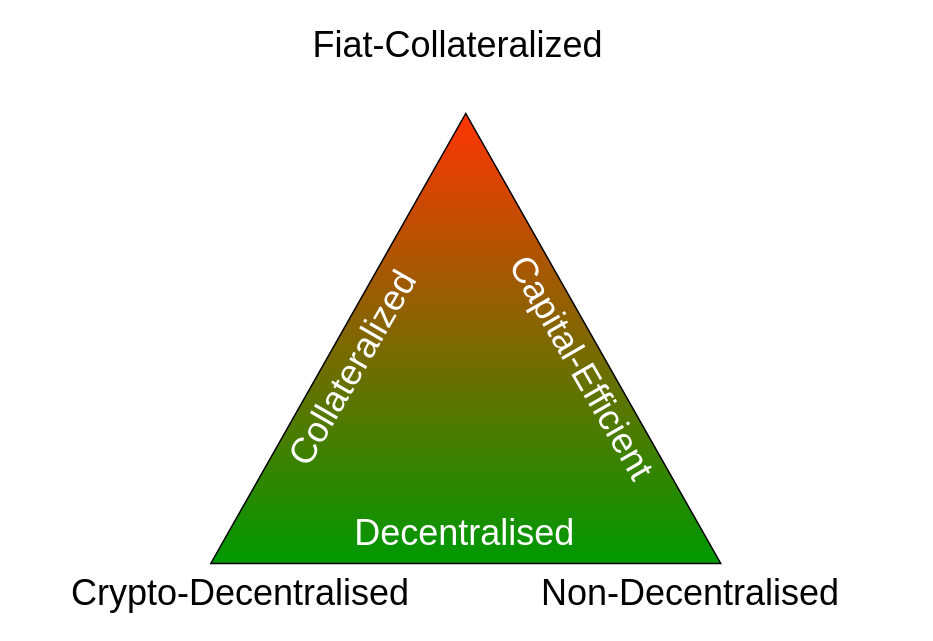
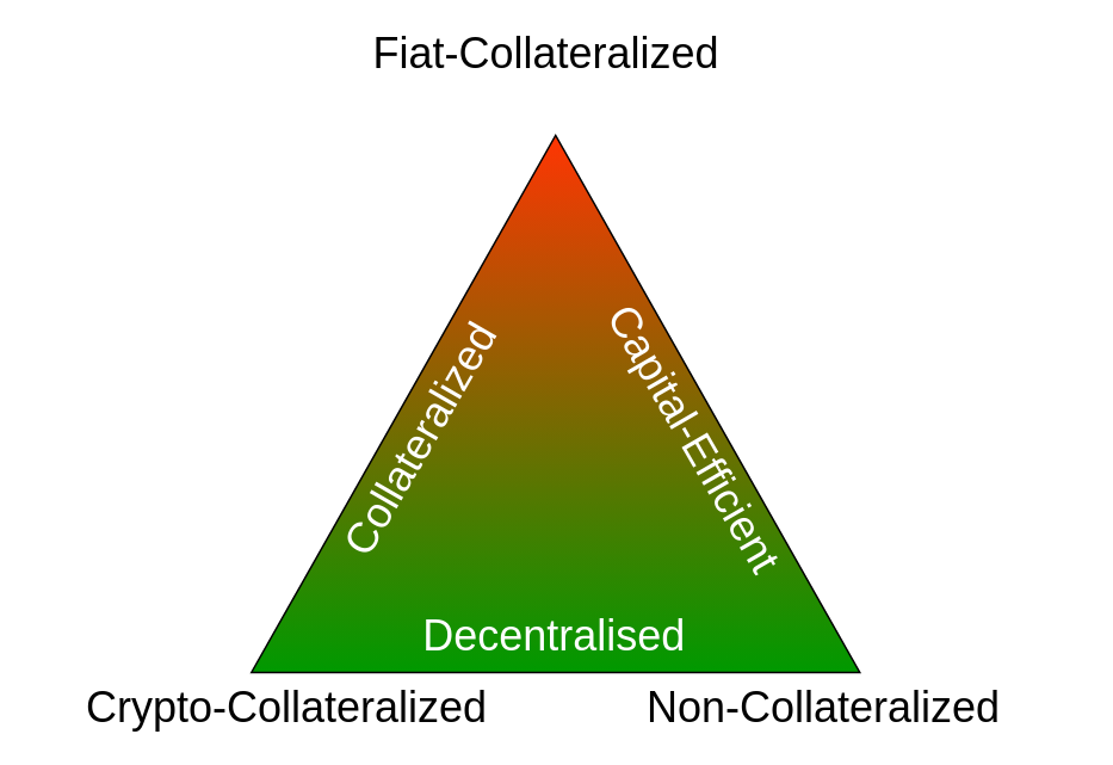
  <mxCell id="0" />
  <mxCell id="1" parent="0" />
  <mxCell id="2" value="" style="triangle;whiteSpace=wrap;html=1;rotation=-90;gradientColor=#FF3503;gradientDirection=east;fillColor=#009900;shadow=0;comic=0;rounded=0;" vertex="1" parent="1"><mxGeometry x="160" y="55" width="300" height="340" as="geometry" /></mxCell>
- <mxCell id="3" value="&lt;font style=&quot;font-size: 24px&quot;&gt;Crypto-Decentralised&lt;/font&gt;" style="text;html=1;strokeColor=none;fillColor=none;align=center;verticalAlign=middle;whiteSpace=wrap;rounded=0;" vertex="1" parent="1"><mxGeometry x="20" y="385" width="280" height="20" as="geometry" /></mxCell>
+ <mxCell id="3" value="&lt;font style=&quot;font-size: 24px&quot;&gt;Crypto-Collateralized&lt;/font&gt;" style="text;html=1;strokeColor=none;fillColor=none;align=center;verticalAlign=middle;whiteSpace=wrap;rounded=0;" vertex="1" parent="1"><mxGeometry x="20" y="385" width="280" height="20" as="geometry" /></mxCell>
  <mxCell id="4" value="&lt;font style=&quot;font-size: 24px&quot;&gt;Fiat-Collateralized&lt;/font&gt;" style="text;html=1;strokeColor=none;fillColor=none;align=center;verticalAlign=middle;whiteSpace=wrap;rounded=0;" vertex="1" parent="1"><mxGeometry x="165" y="20" width="280" height="20" as="geometry" /></mxCell>
- <mxCell id="5" value="&lt;font style=&quot;font-size: 24px&quot;&gt;Non-Decentralised&lt;/font&gt;" style="text;html=1;strokeColor=none;fillColor=none;align=center;verticalAlign=middle;whiteSpace=wrap;rounded=0;" vertex="1" parent="1"><mxGeometry x="320" y="385" width="280" height="20" as="geometry" /></mxCell>
+ <mxCell id="5" value="&lt;font style=&quot;font-size: 24px&quot;&gt;Non-Collateralized&lt;/font&gt;" style="text;html=1;strokeColor=none;fillColor=none;align=center;verticalAlign=middle;whiteSpace=wrap;rounded=0;" vertex="1" parent="1"><mxGeometry x="320" y="385" width="280" height="20" as="geometry" /></mxCell>
  <mxCell id="6" value="&lt;span style=&quot;font-size: 24px ; white-space: normal&quot;&gt;Collateralized&lt;/span&gt;" style="text;html=1;align=center;verticalAlign=middle;whiteSpace=wrap;rounded=0;rotation=-60;fontColor=#FFFFFF;" vertex="1" parent="1"><mxGeometry x="215" y="235" width="40" height="20" as="geometry" /></mxCell>
  <mxCell id="7" value="&lt;span style=&quot;font-size: 24px ; white-space: normal&quot;&gt;Decentralised&lt;/span&gt;" style="text;html=1;align=center;verticalAlign=middle;whiteSpace=wrap;rounded=0;rotation=0;fontColor=#FFFFFF;" vertex="1" parent="1"><mxGeometry x="213" y="345" width="193" height="20" as="geometry" /></mxCell>
  <mxCell id="8" value="&lt;span style=&quot;font-size: 24px&quot;&gt;Capital-Efficient&lt;/span&gt;" style="text;html=1;align=center;verticalAlign=middle;whiteSpace=wrap;rounded=0;rotation=60;fontColor=#FFFFFF;" vertex="1" parent="1"><mxGeometry x="285" y="235" width="205" height="20" as="geometry" /></mxCell>
